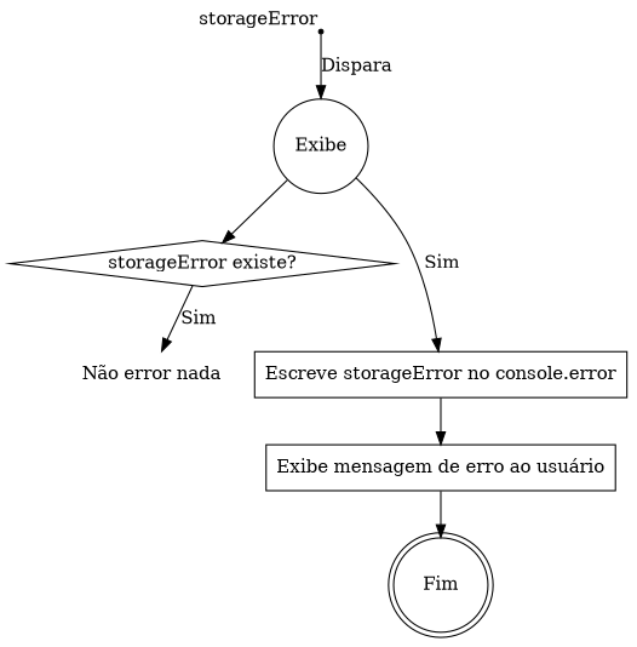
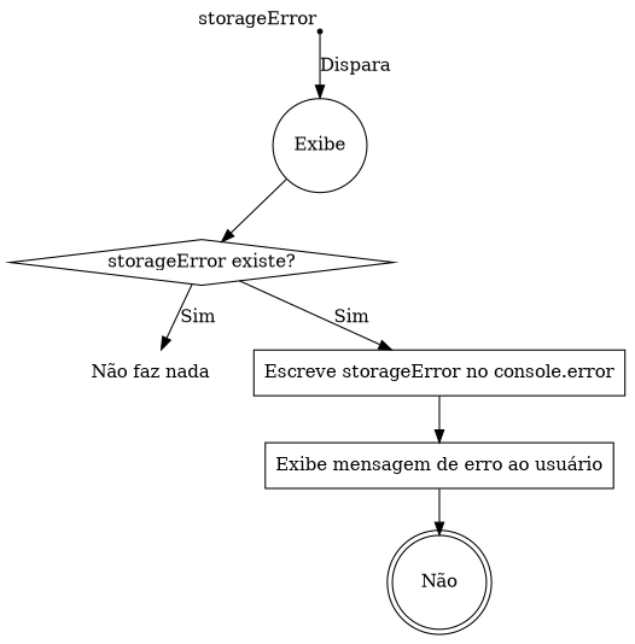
  digraph {
    rankdir=TB
    node [shape=sqaud]
    err [shape=point xlabel=storageError]
    n2 [label=Exibe shape=circle]
    n3 [label="storageError existe?" shape=diamond]
    n4 [label="Escreve storageError no console.error"]
-   n5 [label="Não error nada" shape=none]
+   n5 [label="Não faz nada" shape=none]
    n6 [label="Exibe mensagem de erro ao usuário"]
-   n7 [label=Fim shape=doublecircle]
+   n7 [label="Não" shape=doublecircle]
    err -> n2 [label=Dispara]
    n2 -> n3
-   n2 -> n4 [label=Sim]
+   n3 -> n4 [label=Sim]
    n3 -> n5 [label=Sim]
    n4 -> n6
    n6 -> n7
  }
